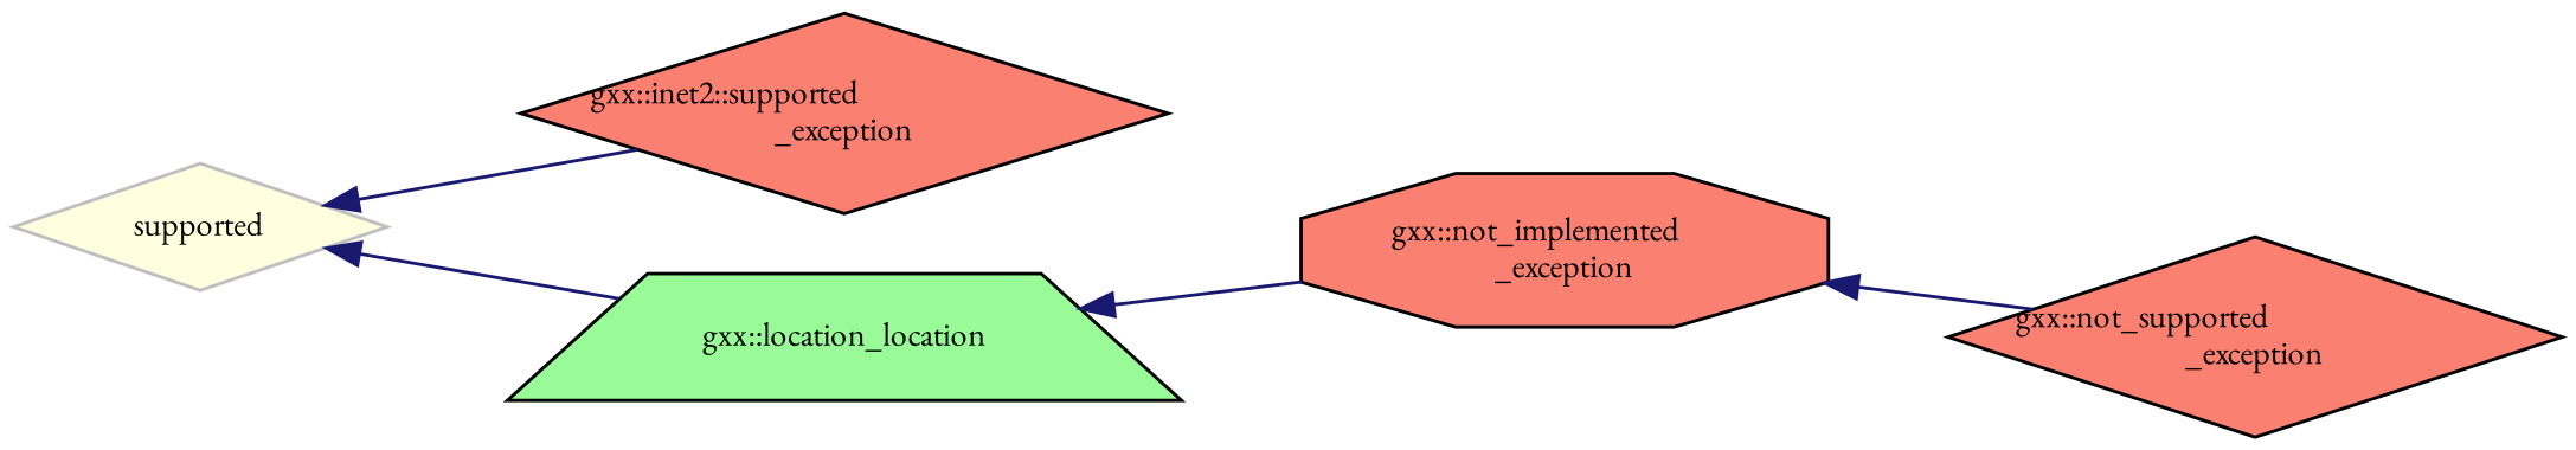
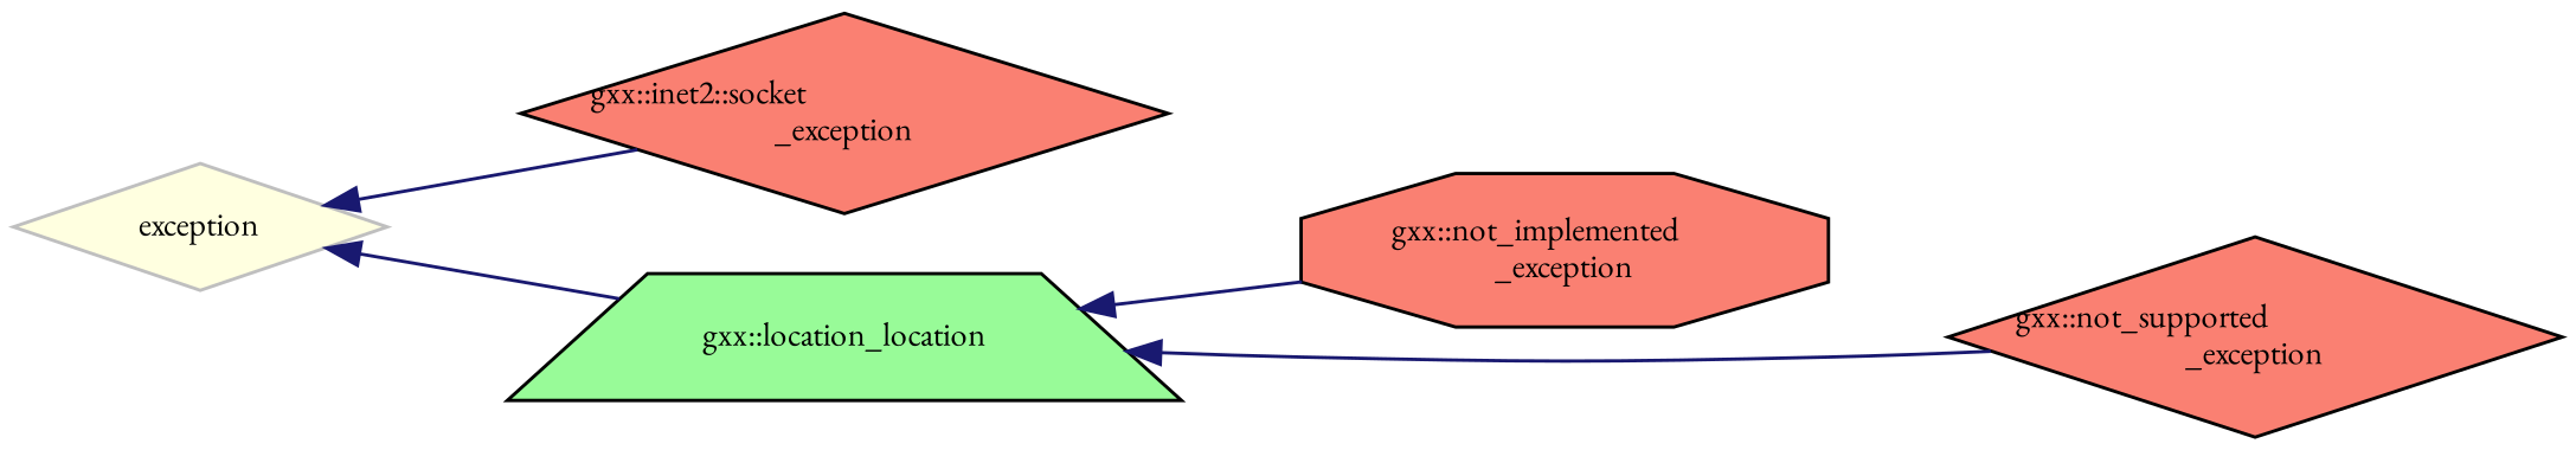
  digraph {
    fontname="EB Garamond"
    rankdir=LR
    node [color=black fillcolor=salmon fontname="EB Garamond" fontsize=10 shape=diamond style=filled]
    edge [color=midnightblue dir=back fontname="EB Garamond" fontsize=10 labelfontname=Helvetica labelfontsize=10 style=solid]
-   n1 [color=grey75 fillcolor=lightyellow height=0.2 label=supported width=0.4]
-   n2 [height=0.2 label="gxx::inet2::supported\l_exception" width=0.4]
+   n1 [color=grey75 fillcolor=lightyellow height=0.2 label=exception width=0.4]
+   n2 [height=0.2 label="gxx::inet2::socket\l_exception" width=0.4]
    n3 [fillcolor=palegreen height=0.2 label="gxx::location_location" shape=trapezium width=0.4]
    n4 [height=0.2 label="gxx::not_implemented\l_exception" shape=octagon width=0.4]
    n5 [height=0.2 label="gxx::not_supported\l_exception" width=0.4]
    n1 -> n2
    n1 -> n3
    n3 -> n4
-   n4 -> n5
+   n3 -> n5
  }
